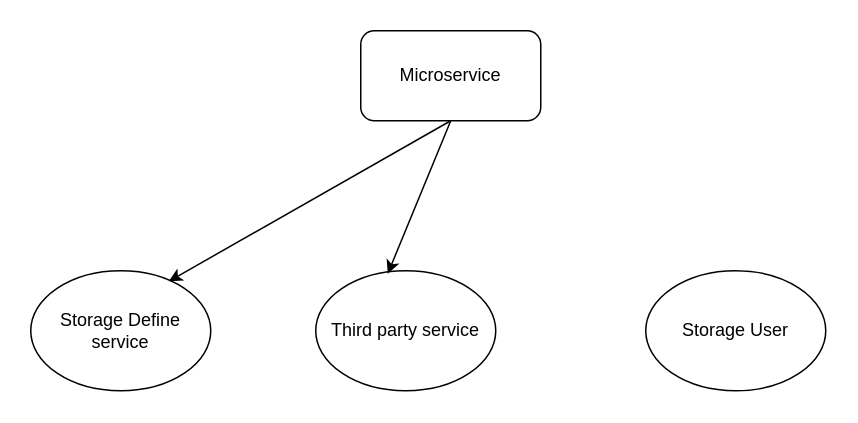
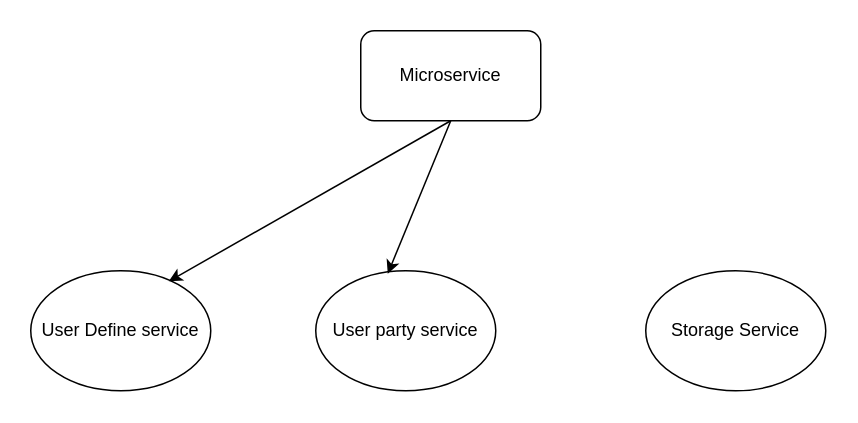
  <mxCell id="0" />
  <mxCell id="1" parent="0" />
  <mxCell id="2" value="Microservice" style="rounded=1;whiteSpace=wrap;html=1;" vertex="1" parent="1"><mxGeometry x="240" y="20" width="120" height="60" as="geometry" /></mxCell>
- <mxCell id="3" value="Storage Define service" style="ellipse;whiteSpace=wrap;html=1;" vertex="1" parent="1"><mxGeometry x="20" y="180" width="120" height="80" as="geometry" /></mxCell>
- <mxCell id="4" value="Third party service" style="ellipse;whiteSpace=wrap;html=1;" vertex="1" parent="1"><mxGeometry x="210" y="180" width="120" height="80" as="geometry" /></mxCell>
- <mxCell id="5" value="Storage User" style="ellipse;whiteSpace=wrap;html=1;" vertex="1" parent="1"><mxGeometry x="430" y="180" width="120" height="80" as="geometry" /></mxCell>
+ <mxCell id="3" value="User Define service" style="ellipse;whiteSpace=wrap;html=1;" vertex="1" parent="1"><mxGeometry x="20" y="180" width="120" height="80" as="geometry" /></mxCell>
+ <mxCell id="4" value="User party service" style="ellipse;whiteSpace=wrap;html=1;" vertex="1" parent="1"><mxGeometry x="210" y="180" width="120" height="80" as="geometry" /></mxCell>
+ <mxCell id="5" value="Storage Service" style="ellipse;whiteSpace=wrap;html=1;" vertex="1" parent="1"><mxGeometry x="430" y="180" width="120" height="80" as="geometry" /></mxCell>
  <mxCell id="6" value="" style="endArrow=classic;html=1;exitX=0.5;exitY=1;exitDx=0;exitDy=0;entryX=0.767;entryY=0.088;entryDx=0;entryDy=0;entryPerimeter=0;" edge="1" parent="1" source="2" target="3"><mxGeometry width="50" height="50" relative="1" as="geometry"><mxPoint x="230" y="330" as="sourcePoint" /><mxPoint x="280" y="280" as="targetPoint" /></mxGeometry></mxCell>
  <mxCell id="7" value="" style="endArrow=classic;html=1;entryX=0.4;entryY=0.025;entryDx=0;entryDy=0;entryPerimeter=0;" edge="1" parent="1" target="4"><mxGeometry width="50" height="50" relative="1" as="geometry"><mxPoint x="300" y="80" as="sourcePoint" /><mxPoint x="280" y="280" as="targetPoint" /></mxGeometry></mxCell>
